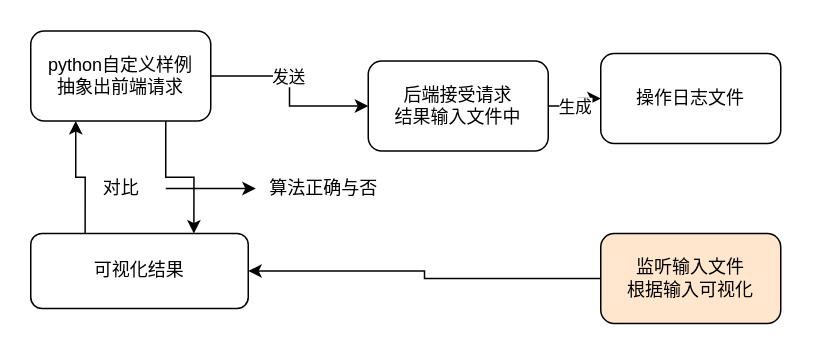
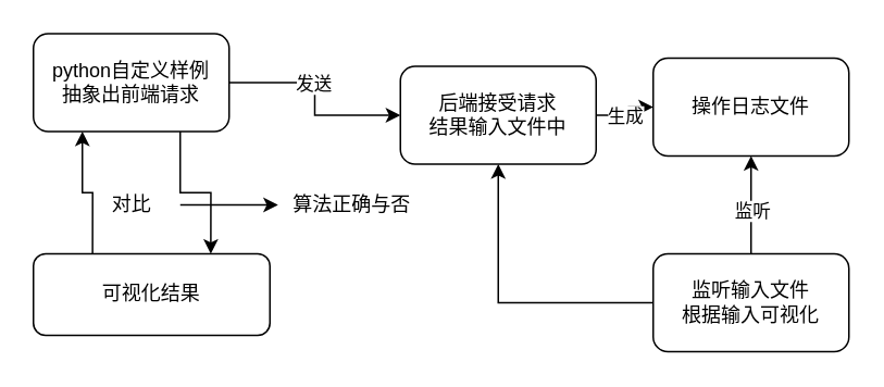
  <mxCell id="0" />
  <mxCell id="1" parent="0" />
  <mxCell id="2" style="edgeStyle=orthogonalEdgeStyle;rounded=0;orthogonalLoop=1;jettySize=auto;html=1;" edge="1" parent="1" source="5" target="8"><mxGeometry relative="1" as="geometry" /></mxCell>
  <mxCell id="3" value="发送" style="edgeLabel;html=1;align=center;verticalAlign=middle;resizable=0;points=[];" vertex="1" connectable="0" parent="2"><mxGeometry x="-0.181" relative="1" as="geometry"><mxPoint as="offset" /></mxGeometry></mxCell>
  <mxCell id="4" style="edgeStyle=orthogonalEdgeStyle;rounded=0;orthogonalLoop=1;jettySize=auto;html=1;exitX=0.75;exitY=1;exitDx=0;exitDy=0;entryX=0.75;entryY=0;entryDx=0;entryDy=0;" edge="1" parent="1" source="5" target="15"><mxGeometry relative="1" as="geometry" /></mxCell>
  <mxCell id="5" value="python自定义样例&lt;br&gt;抽象出前端请求" style="rounded=1;whiteSpace=wrap;html=1;" vertex="1" parent="1"><mxGeometry x="20" y="20" width="120" height="60" as="geometry" /></mxCell>
  <mxCell id="6" style="edgeStyle=orthogonalEdgeStyle;rounded=0;orthogonalLoop=1;jettySize=auto;html=1;entryX=0;entryY=0.5;entryDx=0;entryDy=0;" edge="1" parent="1" source="8" target="13"><mxGeometry relative="1" as="geometry" /></mxCell>
  <mxCell id="7" value="生成" style="edgeLabel;html=1;align=center;verticalAlign=middle;resizable=0;points=[];" vertex="1" connectable="0" parent="6"><mxGeometry x="-0.156" relative="1" as="geometry"><mxPoint as="offset" /></mxGeometry></mxCell>
  <mxCell id="8" value="后端接受请求&lt;br&gt;结果输入文件中" style="rounded=1;whiteSpace=wrap;html=1;" vertex="1" parent="1"><mxGeometry x="245" y="40" width="120" height="60" as="geometry" /></mxCell>
- <mxCell id="11" style="edgeStyle=orthogonalEdgeStyle;rounded=0;orthogonalLoop=1;jettySize=auto;html=1;entryX=1;entryY=0.5;entryDx=0;entryDy=0;" edge="1" parent="1" source="12" target="15"><mxGeometry relative="1" as="geometry" /></mxCell>
- <mxCell id="12" value="监听输入文件&lt;br&gt;根据输入可视化" style="rounded=1;whiteSpace=wrap;html=1;fillColor=#ffe6cc;" vertex="1" parent="1"><mxGeometry x="400" y="155" width="120" height="60" as="geometry" /></mxCell>
+ <mxCell id="9" style="edgeStyle=orthogonalEdgeStyle;rounded=0;orthogonalLoop=1;jettySize=auto;html=1;entryX=0.5;entryY=1;entryDx=0;entryDy=0;" edge="1" parent="1" source="12" target="13"><mxGeometry relative="1" as="geometry" /></mxCell>
+ <mxCell id="10" value="监听" style="edgeLabel;html=1;align=center;verticalAlign=middle;resizable=0;points=[];" vertex="1" connectable="0" parent="9"><mxGeometry x="-0.105" relative="1" as="geometry"><mxPoint as="offset" /></mxGeometry></mxCell>
+ <mxCell id="11" style="edgeStyle=orthogonalEdgeStyle;rounded=0;orthogonalLoop=1;jettySize=auto;html=1;" edge="1" parent="1" source="12" target="8"><mxGeometry relative="1" as="geometry" /></mxCell>
+ <mxCell id="12" value="监听输入文件&lt;br&gt;根据输入可视化" style="rounded=1;whiteSpace=wrap;html=1;" vertex="1" parent="1"><mxGeometry x="400" y="155" width="120" height="60" as="geometry" /></mxCell>
  <mxCell id="13" value="操作日志文件" style="rounded=1;whiteSpace=wrap;html=1;" vertex="1" parent="1"><mxGeometry x="400" y="35" width="120" height="60" as="geometry" /></mxCell>
  <mxCell id="14" style="edgeStyle=orthogonalEdgeStyle;rounded=0;orthogonalLoop=1;jettySize=auto;html=1;exitX=0.25;exitY=0;exitDx=0;exitDy=0;entryX=0.25;entryY=1;entryDx=0;entryDy=0;" edge="1" parent="1" source="15" target="5"><mxGeometry relative="1" as="geometry" /></mxCell>
  <mxCell id="15" value="可视化结果" style="rounded=1;whiteSpace=wrap;html=1;" vertex="1" parent="1"><mxGeometry x="20" y="155" width="145" height="50" as="geometry" /></mxCell>
  <mxCell id="16" value="对比" style="text;html=1;align=center;verticalAlign=middle;resizable=0;points=[];autosize=1;strokeColor=none;fillColor=none;" vertex="1" parent="1"><mxGeometry x="60" y="115" width="40" height="20" as="geometry" /></mxCell>
  <mxCell id="17" value="" style="endArrow=classic;html=1;rounded=0;" edge="1" parent="1"><mxGeometry width="50" height="50" relative="1" as="geometry"><mxPoint x="110" y="125" as="sourcePoint" /><mxPoint x="170" y="125" as="targetPoint" /></mxGeometry></mxCell>
  <mxCell id="18" value="算法正确与否" style="text;html=1;align=center;verticalAlign=middle;resizable=0;points=[];autosize=1;strokeColor=none;fillColor=none;" vertex="1" parent="1"><mxGeometry x="170" y="115" width="90" height="20" as="geometry" /></mxCell>
